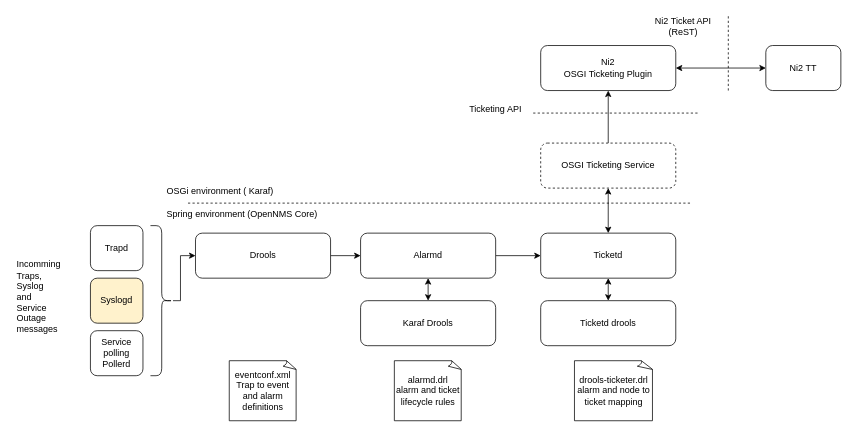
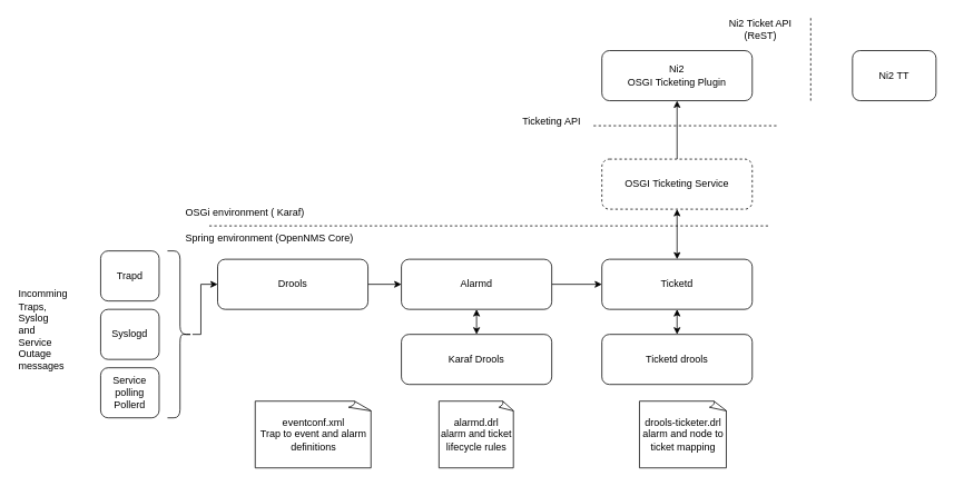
  <mxCell id="0" />
  <mxCell id="1" parent="0" />
  <mxCell id="2" style="edgeStyle=orthogonalEdgeStyle;rounded=0;orthogonalLoop=1;jettySize=auto;html=1;" edge="1" parent="1" source="3" target="5"><mxGeometry relative="1" as="geometry" /></mxCell>
  <mxCell id="3" value="Alarmd" style="rounded=1;whiteSpace=wrap;html=1;" vertex="1" parent="1"><mxGeometry x="480" y="310" width="180" height="60" as="geometry" /></mxCell>
  <mxCell id="4" value="Karaf Drools" style="rounded=1;whiteSpace=wrap;html=1;" vertex="1" parent="1"><mxGeometry x="480" y="400" width="180" height="60" as="geometry" /></mxCell>
  <mxCell id="5" value="Ticketd" style="rounded=1;whiteSpace=wrap;html=1;" vertex="1" parent="1"><mxGeometry x="720" y="310" width="180" height="60" as="geometry" /></mxCell>
  <mxCell id="6" value="Ticketd drools" style="rounded=1;whiteSpace=wrap;html=1;" vertex="1" parent="1"><mxGeometry x="720" y="400" width="180" height="60" as="geometry" /></mxCell>
  <mxCell id="7" style="edgeStyle=orthogonalEdgeStyle;rounded=0;orthogonalLoop=1;jettySize=auto;html=1;" edge="1" parent="1" source="8" target="9"><mxGeometry relative="1" as="geometry" /></mxCell>
  <mxCell id="8" value="OSGI Ticketing Service" style="rounded=1;whiteSpace=wrap;html=1;dashed=1;" vertex="1" parent="1"><mxGeometry x="720" y="190" width="180" height="60" as="geometry" /></mxCell>
  <mxCell id="9" value="Ni2&lt;div&gt;OSGI Ticketing Plugin&lt;/div&gt;" style="rounded=1;whiteSpace=wrap;html=1;" vertex="1" parent="1"><mxGeometry x="720" y="60" width="180" height="60" as="geometry" /></mxCell>
  <mxCell id="10" style="edgeStyle=orthogonalEdgeStyle;rounded=0;orthogonalLoop=1;jettySize=auto;html=1;" edge="1" parent="1" source="11" target="3"><mxGeometry relative="1" as="geometry" /></mxCell>
  <mxCell id="11" value="Drools" style="rounded=1;whiteSpace=wrap;html=1;" vertex="1" parent="1"><mxGeometry x="260" y="310" width="180" height="60" as="geometry" /></mxCell>
  <mxCell id="12" value="Ni2 TT" style="rounded=1;whiteSpace=wrap;html=1;" vertex="1" parent="1"><mxGeometry x="1020" y="60" width="100" height="60" as="geometry" /></mxCell>
  <mxCell id="13" value="" style="endArrow=none;dashed=1;html=1;rounded=0;" edge="1" parent="1"><mxGeometry width="50" height="50" relative="1" as="geometry"><mxPoint x="250" y="270" as="sourcePoint" /><mxPoint x="920" y="270" as="targetPoint" /></mxGeometry></mxCell>
  <mxCell id="14" value="drools-ticketer.drl&lt;div&gt;alarm and node to ticket mapping&lt;/div&gt;" style="whiteSpace=wrap;html=1;shape=mxgraph.basic.document" vertex="1" parent="1"><mxGeometry x="765" y="480" width="105" height="80" as="geometry" /></mxCell>
- <mxCell id="15" value="eventconf.xml&lt;div&gt;Trap to event and alarm definitions&lt;/div&gt;" style="whiteSpace=wrap;html=1;shape=mxgraph.basic.document" vertex="1" parent="1"><mxGeometry x="305" y="480" width="90" height="80" as="geometry" /></mxCell>
+ <mxCell id="15" value="eventconf.xml&lt;div&gt;Trap to event and alarm definitions&lt;/div&gt;" style="whiteSpace=wrap;html=1;shape=mxgraph.basic.document" vertex="1" parent="1"><mxGeometry x="305" y="480" width="140" height="80" as="geometry" /></mxCell>
  <mxCell id="16" value="alarmd.drl&lt;div&gt;alarm and ticket lifecycle rules&lt;/div&gt;" style="whiteSpace=wrap;html=1;shape=mxgraph.basic.document" vertex="1" parent="1"><mxGeometry x="525" y="480" width="90" height="80" as="geometry" /></mxCell>
  <mxCell id="17" value="" style="endArrow=none;dashed=1;html=1;rounded=0;" edge="1" parent="1"><mxGeometry width="50" height="50" relative="1" as="geometry"><mxPoint x="710" y="150" as="sourcePoint" /><mxPoint x="930" y="150" as="targetPoint" /></mxGeometry></mxCell>
  <mxCell id="18" value="Ticketing API" style="text;html=1;align=center;verticalAlign=middle;whiteSpace=wrap;rounded=0;" vertex="1" parent="1"><mxGeometry x="610" y="130" width="100" height="30" as="geometry" /></mxCell>
  <mxCell id="19" value="OSGi environment ( Karaf)" style="text;html=1;align=left;verticalAlign=middle;whiteSpace=wrap;rounded=0;" vertex="1" parent="1"><mxGeometry x="220" y="240" width="180" height="30" as="geometry" /></mxCell>
  <mxCell id="20" value="Spring environment (OpenNMS Core)" style="text;html=1;align=left;verticalAlign=middle;whiteSpace=wrap;rounded=0;" vertex="1" parent="1"><mxGeometry x="220" y="270" width="230" height="30" as="geometry" /></mxCell>
  <mxCell id="21" value="" style="endArrow=classic;startArrow=classic;html=1;rounded=0;entryX=0.5;entryY=1;entryDx=0;entryDy=0;" edge="1" parent="1" source="4" target="3"><mxGeometry width="50" height="50" relative="1" as="geometry"><mxPoint x="600" y="400" as="sourcePoint" /><mxPoint x="650" y="350" as="targetPoint" /></mxGeometry></mxCell>
  <mxCell id="22" value="" style="endArrow=classic;startArrow=classic;html=1;rounded=0;exitX=0.5;exitY=0;exitDx=0;exitDy=0;entryX=0.5;entryY=1;entryDx=0;entryDy=0;" edge="1" parent="1" source="6" target="5"><mxGeometry width="50" height="50" relative="1" as="geometry"><mxPoint x="600" y="400" as="sourcePoint" /><mxPoint x="650" y="350" as="targetPoint" /></mxGeometry></mxCell>
  <mxCell id="23" value="" style="endArrow=classic;startArrow=classic;html=1;rounded=0;entryX=0.5;entryY=1;entryDx=0;entryDy=0;" edge="1" parent="1" source="5" target="8"><mxGeometry width="50" height="50" relative="1" as="geometry"><mxPoint x="600" y="400" as="sourcePoint" /><mxPoint x="650" y="350" as="targetPoint" /></mxGeometry></mxCell>
- <mxCell id="24" value="" style="endArrow=classic;startArrow=classic;html=1;rounded=0;entryX=0;entryY=0.5;entryDx=0;entryDy=0;" edge="1" parent="1" source="9" target="12"><mxGeometry width="50" height="50" relative="1" as="geometry"><mxPoint x="600" y="400" as="sourcePoint" /><mxPoint x="650" y="350" as="targetPoint" /></mxGeometry></mxCell>
  <mxCell id="25" value="Ni2 Ticket API (ReST)" style="text;html=1;align=center;verticalAlign=middle;whiteSpace=wrap;rounded=0;" vertex="1" parent="1"><mxGeometry x="860" y="20" width="100" height="30" as="geometry" /></mxCell>
  <mxCell id="26" value="" style="endArrow=none;dashed=1;html=1;rounded=0;" edge="1" parent="1"><mxGeometry width="50" height="50" relative="1" as="geometry"><mxPoint x="970" y="120" as="sourcePoint" /><mxPoint x="970" y="20" as="targetPoint" /></mxGeometry></mxCell>
  <mxCell id="27" value="Trapd" style="rounded=1;whiteSpace=wrap;html=1;" vertex="1" parent="1"><mxGeometry x="120" y="300" width="70" height="60" as="geometry" /></mxCell>
  <mxCell id="28" style="edgeStyle=orthogonalEdgeStyle;rounded=0;orthogonalLoop=1;jettySize=auto;html=1;exitX=0.5;exitY=1;exitDx=0;exitDy=0;" edge="1" parent="1" source="27" target="27"><mxGeometry relative="1" as="geometry" /></mxCell>
- <mxCell id="29" value="Syslogd" style="rounded=1;whiteSpace=wrap;html=1;fillColor=#fff2cc;" vertex="1" parent="1"><mxGeometry x="120" y="370" width="70" height="60" as="geometry" /></mxCell>
+ <mxCell id="29" value="Syslogd" style="rounded=1;whiteSpace=wrap;html=1;" vertex="1" parent="1"><mxGeometry x="120" y="370" width="70" height="60" as="geometry" /></mxCell>
  <mxCell id="30" style="edgeStyle=orthogonalEdgeStyle;rounded=0;orthogonalLoop=1;jettySize=auto;html=1;exitX=0.5;exitY=1;exitDx=0;exitDy=0;" edge="1" parent="1" source="29" target="29"><mxGeometry relative="1" as="geometry" /></mxCell>
  <mxCell id="31" value="Service polling Pollerd" style="rounded=1;whiteSpace=wrap;html=1;" vertex="1" parent="1"><mxGeometry x="120" y="440" width="70" height="60" as="geometry" /></mxCell>
  <mxCell id="32" style="edgeStyle=orthogonalEdgeStyle;rounded=0;orthogonalLoop=1;jettySize=auto;html=1;entryX=0;entryY=0.5;entryDx=0;entryDy=0;" edge="1" parent="1" source="33" target="11"><mxGeometry relative="1" as="geometry"><Array as="points"><mxPoint x="240" y="400" /><mxPoint x="240" y="340" /></Array></mxGeometry></mxCell>
  <mxCell id="33" value="" style="shape=curlyBracket;whiteSpace=wrap;html=1;rounded=1;flipH=1;labelPosition=right;verticalLabelPosition=middle;align=left;verticalAlign=middle;size=0.5;" vertex="1" parent="1"><mxGeometry x="200" y="300" width="30" height="200" as="geometry" /></mxCell>
  <mxCell id="34" value="Incomming Traps, Syslog and Service Outage messages" style="text;html=1;align=left;verticalAlign=middle;whiteSpace=wrap;rounded=0;" vertex="1" parent="1"><mxGeometry x="20" y="380" width="60" height="30" as="geometry" /></mxCell>
